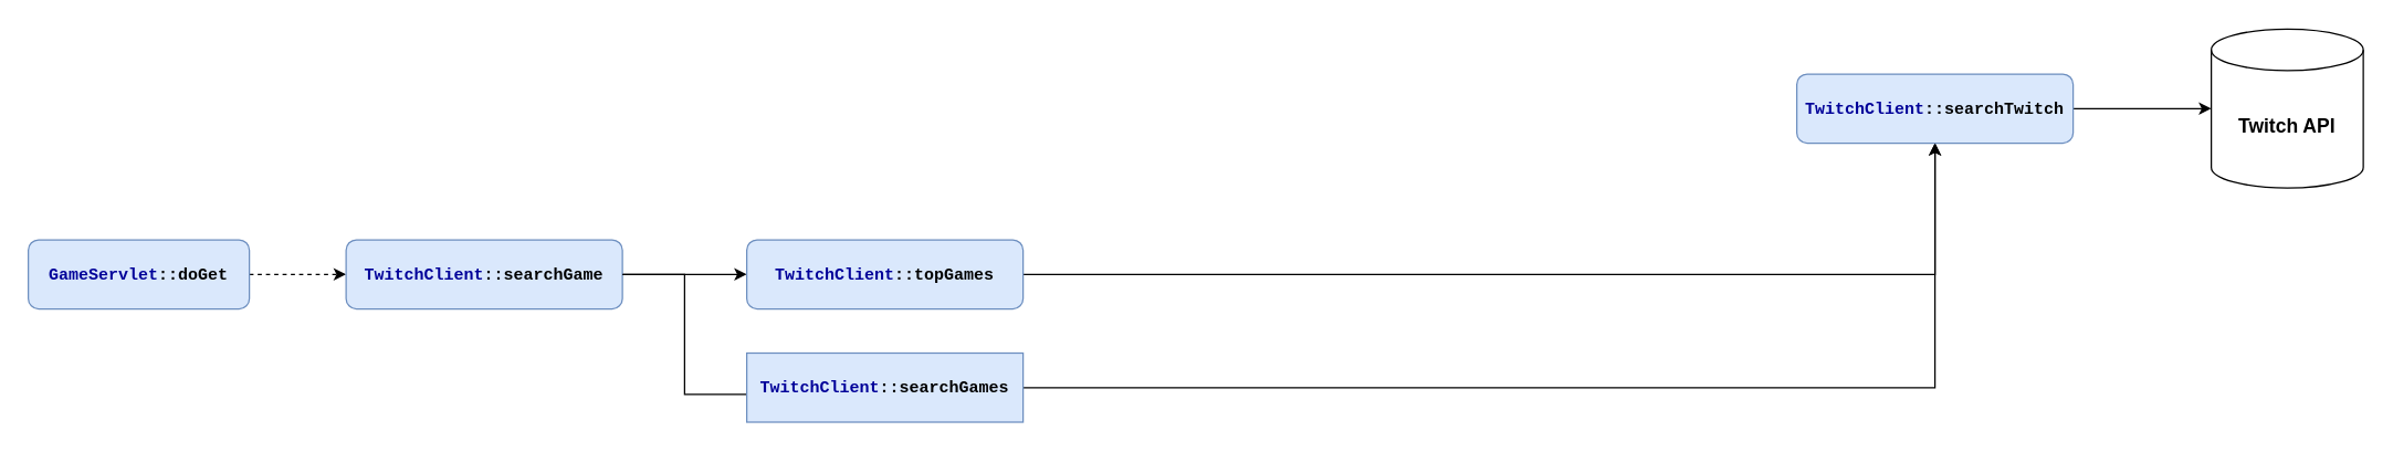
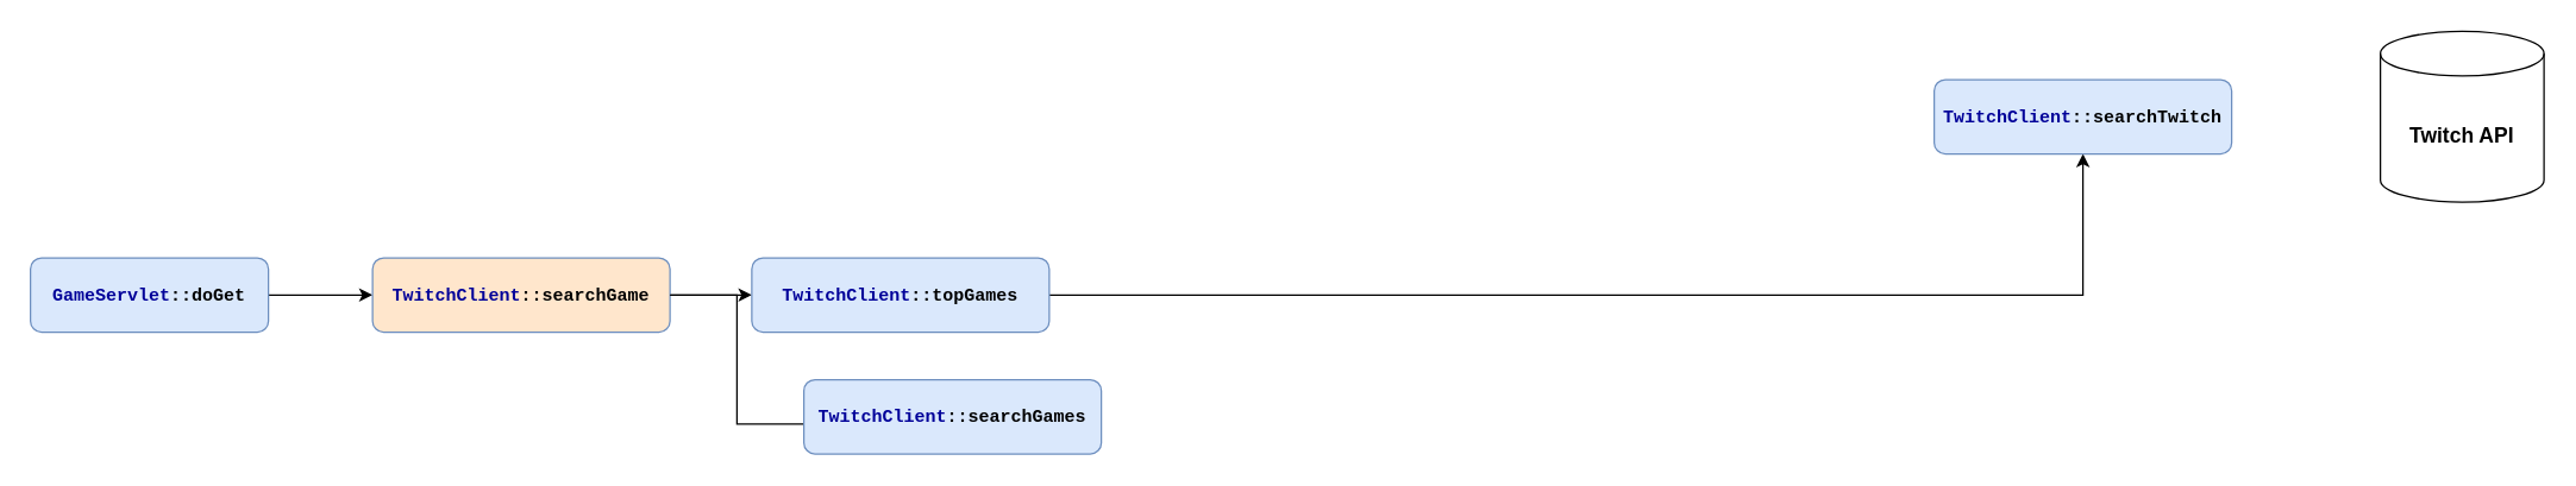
  <mxCell id="0" />
  <mxCell id="1" parent="0" />
- <mxCell id="2" style="edgeStyle=orthogonalEdgeStyle;rounded=0;orthogonalLoop=1;jettySize=auto;html=1;entryX=0;entryY=0.5;entryDx=0;entryDy=0;dashed=1;" edge="1" parent="1" source="3" target="5"><mxGeometry relative="1" as="geometry" /></mxCell>
+ <mxCell id="2" style="edgeStyle=orthogonalEdgeStyle;rounded=0;orthogonalLoop=1;jettySize=auto;html=1;entryX=0;entryY=0.5;entryDx=0;entryDy=0;" edge="1" parent="1" source="3" target="5"><mxGeometry relative="1" as="geometry" /></mxCell>
  <mxCell id="3" value="&lt;font face=&quot;Courier New&quot;&gt;&lt;font color=&quot;#000099&quot;&gt;GameServlet&lt;/font&gt;::doGet&lt;/font&gt;" style="rounded=1;whiteSpace=wrap;html=1;fillColor=#dae8fc;strokeColor=#6c8ebf;fontStyle=1" vertex="1" parent="1"><mxGeometry x="20" y="173" width="160" height="50" as="geometry" /></mxCell>
  <mxCell id="4" style="edgeStyle=orthogonalEdgeStyle;rounded=0;orthogonalLoop=1;jettySize=auto;html=1;entryX=0.004;entryY=0.596;entryDx=0;entryDy=0;entryPerimeter=0;endArrow=none;" edge="1" parent="1" source="5" target="10"><mxGeometry relative="1" as="geometry" /></mxCell>
- <mxCell id="5" value="&lt;font face=&quot;Courier New&quot;&gt;&lt;font color=&quot;#000099&quot;&gt;TwitchClient&lt;/font&gt;::searchGame&lt;/font&gt;" style="rounded=1;whiteSpace=wrap;html=1;fillColor=#dae8fc;strokeColor=#6c8ebf;fontStyle=1" vertex="1" parent="1"><mxGeometry x="250" y="173" width="200" height="50" as="geometry" /></mxCell>
+ <mxCell id="5" value="&lt;font face=&quot;Courier New&quot;&gt;&lt;font color=&quot;#000099&quot;&gt;TwitchClient&lt;/font&gt;::searchGame&lt;/font&gt;" style="rounded=1;whiteSpace=wrap;html=1;fillColor=#ffe6cc;strokeColor=#6c8ebf;fontStyle=1;" vertex="1" parent="1"><mxGeometry x="250" y="173" width="200" height="50" as="geometry" /></mxCell>
  <mxCell id="6" style="edgeStyle=orthogonalEdgeStyle;rounded=0;orthogonalLoop=1;jettySize=auto;html=1;entryX=0;entryY=0.5;entryDx=0;entryDy=0;exitX=1;exitY=0.5;exitDx=0;exitDy=0;" edge="1" target="8" parent="1" source="5"><mxGeometry relative="1" as="geometry"><mxPoint x="470" y="198" as="sourcePoint" /></mxGeometry></mxCell>
  <mxCell id="7" style="edgeStyle=orthogonalEdgeStyle;rounded=0;orthogonalLoop=1;jettySize=auto;html=1;" edge="1" parent="1" source="8" target="12"><mxGeometry relative="1" as="geometry" /></mxCell>
- <mxCell id="8" value="&lt;font color=&quot;#000099&quot; style=&quot;font-family: &amp;#34;courier new&amp;#34;&quot;&gt;TwitchClient&lt;/font&gt;&lt;span style=&quot;font-family: &amp;#34;courier new&amp;#34;&quot;&gt;::topGames&lt;/span&gt;" style="rounded=1;whiteSpace=wrap;html=1;fillColor=#dae8fc;strokeColor=#6c8ebf;fontStyle=1" vertex="1" parent="1"><mxGeometry x="540" y="173" width="200" height="50" as="geometry" /></mxCell>
- <mxCell id="9" style="edgeStyle=orthogonalEdgeStyle;rounded=0;orthogonalLoop=1;jettySize=auto;html=1;entryX=0.5;entryY=1;entryDx=0;entryDy=0;" edge="1" parent="1" source="10" target="12"><mxGeometry relative="1" as="geometry" /></mxCell>
- <mxCell id="10" value="&lt;font color=&quot;#000099&quot; style=&quot;font-family: &amp;#34;courier new&amp;#34;&quot;&gt;TwitchClient&lt;/font&gt;&lt;span style=&quot;font-family: &amp;#34;courier new&amp;#34;&quot;&gt;::searchGames&lt;/span&gt;" style="whiteSpace=wrap;html=1;fillColor=#dae8fc;strokeColor=#6c8ebf;fontStyle=1;rounded=0;" vertex="1" parent="1"><mxGeometry x="540" y="255" width="200" height="50" as="geometry" /></mxCell>
- <mxCell id="11" style="edgeStyle=orthogonalEdgeStyle;rounded=0;orthogonalLoop=1;jettySize=auto;html=1;entryX=0;entryY=0.5;entryDx=0;entryDy=0;entryPerimeter=0;fontSize=14;" edge="1" parent="1" source="12" target="13"><mxGeometry relative="1" as="geometry" /></mxCell>
+ <mxCell id="8" value="&lt;font color=&quot;#000099&quot; style=&quot;font-family: &amp;#34;courier new&amp;#34;&quot;&gt;TwitchClient&lt;/font&gt;&lt;span style=&quot;font-family: &amp;#34;courier new&amp;#34;&quot;&gt;::topGames&lt;/span&gt;" style="rounded=1;whiteSpace=wrap;html=1;fillColor=#dae8fc;strokeColor=#6c8ebf;fontStyle=1" vertex="1" parent="1"><mxGeometry x="505" y="173" width="200" height="50" as="geometry" /></mxCell>
+ <mxCell id="10" value="&lt;font color=&quot;#000099&quot; style=&quot;font-family: &amp;#34;courier new&amp;#34;&quot;&gt;TwitchClient&lt;/font&gt;&lt;span style=&quot;font-family: &amp;#34;courier new&amp;#34;&quot;&gt;::searchGames&lt;/span&gt;" style="rounded=1;whiteSpace=wrap;html=1;fillColor=#dae8fc;strokeColor=#6c8ebf;fontStyle=1" vertex="1" parent="1"><mxGeometry x="540" y="255" width="200" height="50" as="geometry" /></mxCell>
  <mxCell id="12" value="&lt;font color=&quot;#000099&quot; style=&quot;font-family: &amp;#34;courier new&amp;#34;&quot;&gt;TwitchClient&lt;/font&gt;&lt;span style=&quot;font-family: &amp;#34;courier new&amp;#34;&quot;&gt;::searchTwitch&lt;/span&gt;" style="rounded=1;whiteSpace=wrap;html=1;fillColor=#dae8fc;strokeColor=#6c8ebf;fontStyle=1" vertex="1" parent="1"><mxGeometry x="1300" y="53" width="200" height="50" as="geometry" /></mxCell>
  <mxCell id="13" value="Twitch API&lt;br style=&quot;font-size: 14px;&quot;&gt;" style="shape=cylinder3;whiteSpace=wrap;html=1;boundedLbl=1;backgroundOutline=1;size=15;fontStyle=1;fontSize=14;" vertex="1" parent="1"><mxGeometry x="1600" y="20.5" width="110" height="115" as="geometry" /></mxCell>
